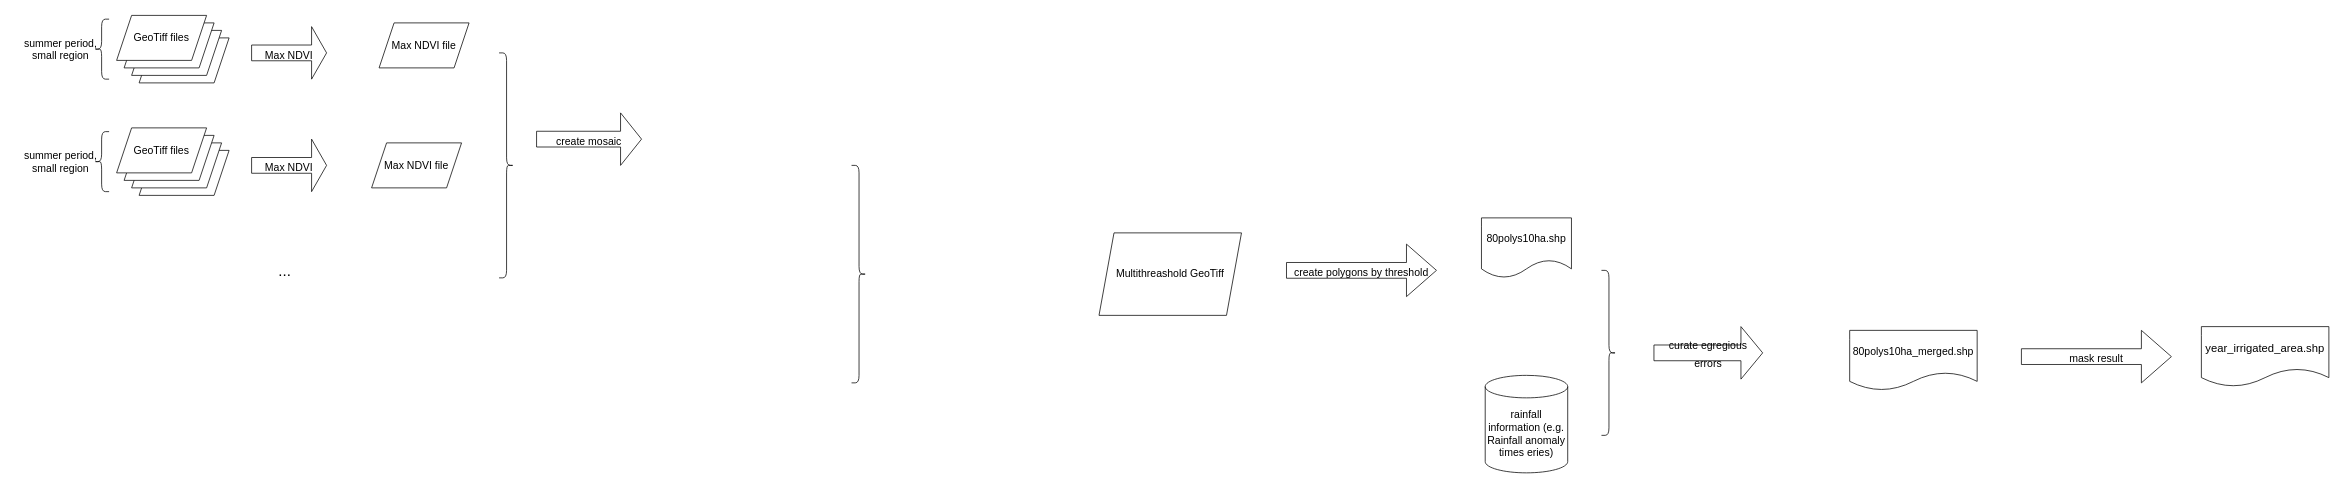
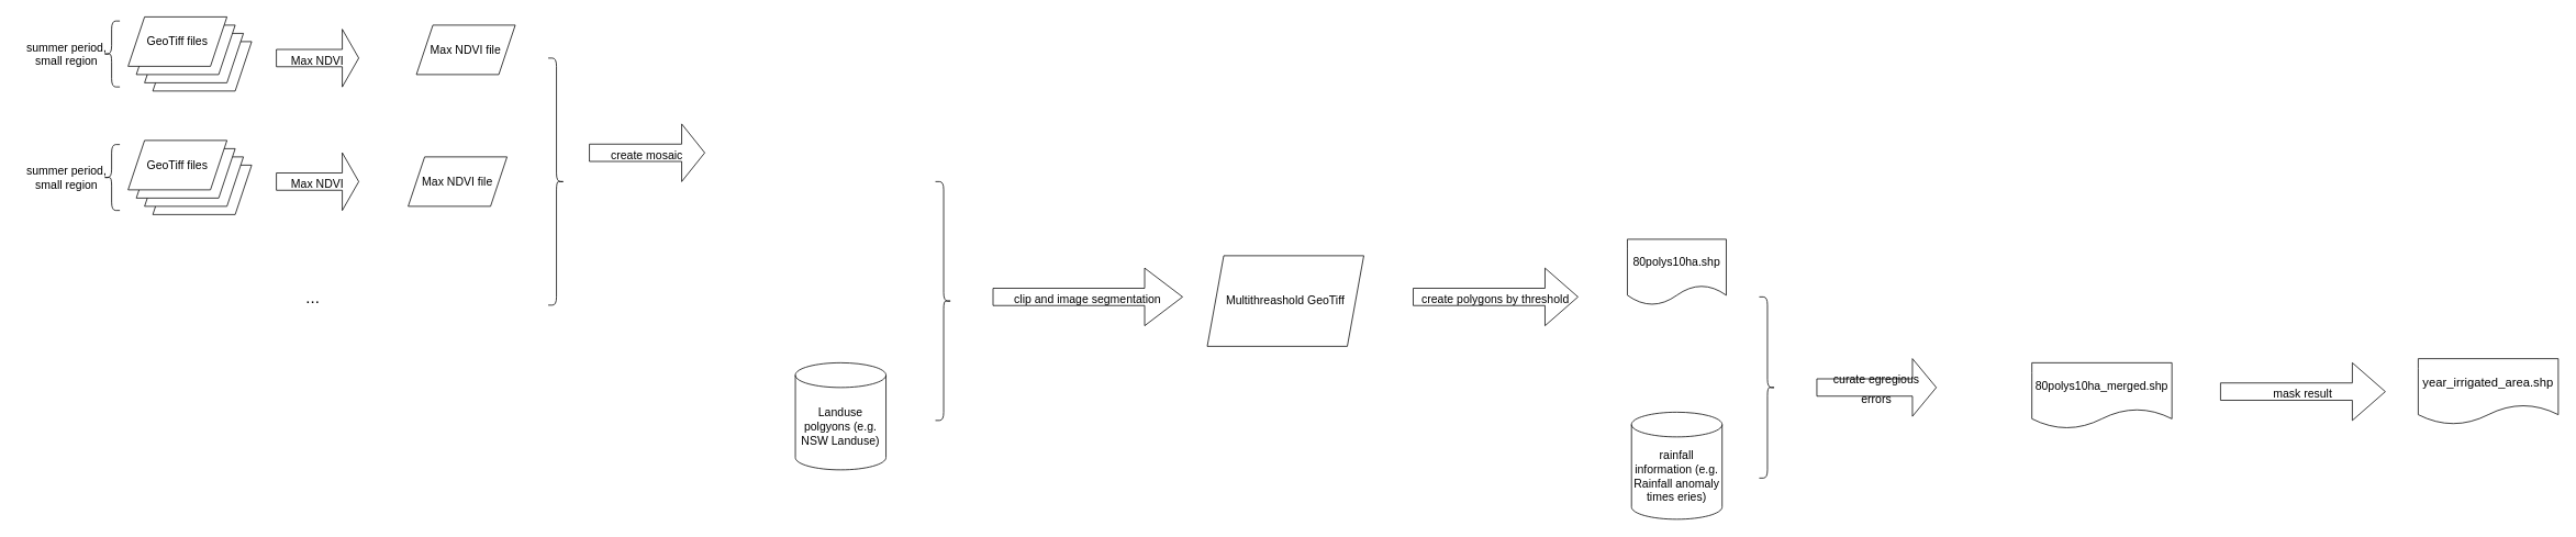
  <mxCell id="0" />
  <mxCell id="1" parent="0" />
  <mxCell id="2" value="" style="shape=parallelogram;perimeter=parallelogramPerimeter;whiteSpace=wrap;html=1;fixedSize=1;" vertex="1" parent="1"><mxGeometry x="185" y="50" width="120" height="60" as="geometry" /></mxCell>
  <mxCell id="3" value="" style="shape=parallelogram;perimeter=parallelogramPerimeter;whiteSpace=wrap;html=1;fixedSize=1;" vertex="1" parent="1"><mxGeometry x="175" y="40" width="120" height="60" as="geometry" /></mxCell>
  <mxCell id="4" value="" style="shape=parallelogram;perimeter=parallelogramPerimeter;whiteSpace=wrap;html=1;fixedSize=1;" vertex="1" parent="1"><mxGeometry x="165" y="30" width="120" height="60" as="geometry" /></mxCell>
  <mxCell id="5" value="&lt;font style=&quot;font-size: 14px;&quot;&gt;GeoTiff files&lt;/font&gt;" style="shape=parallelogram;perimeter=parallelogramPerimeter;whiteSpace=wrap;html=1;fixedSize=1;" vertex="1" parent="1"><mxGeometry x="155" y="20" width="120" height="60" as="geometry" /></mxCell>
  <mxCell id="6" value="" style="shape=curlyBracket;whiteSpace=wrap;html=1;rounded=1;" vertex="1" parent="1"><mxGeometry x="125" y="25" width="20" height="80" as="geometry" /></mxCell>
  <mxCell id="7" value="&lt;font style=&quot;font-size: 14px;&quot;&gt;summer period, &lt;br&gt;small region&lt;/font&gt;" style="text;html=1;align=center;verticalAlign=middle;resizable=0;points=[];autosize=1;strokeColor=none;fillColor=none;" vertex="1" parent="1"><mxGeometry x="20" y="40" width="120" height="50" as="geometry" /></mxCell>
  <mxCell id="8" value="" style="shape=parallelogram;perimeter=parallelogramPerimeter;whiteSpace=wrap;html=1;fixedSize=1;" vertex="1" parent="1"><mxGeometry x="185" y="200" width="120" height="60" as="geometry" /></mxCell>
  <mxCell id="9" value="" style="shape=parallelogram;perimeter=parallelogramPerimeter;whiteSpace=wrap;html=1;fixedSize=1;" vertex="1" parent="1"><mxGeometry x="175" y="190" width="120" height="60" as="geometry" /></mxCell>
  <mxCell id="10" value="" style="shape=parallelogram;perimeter=parallelogramPerimeter;whiteSpace=wrap;html=1;fixedSize=1;" vertex="1" parent="1"><mxGeometry x="165" y="180" width="120" height="60" as="geometry" /></mxCell>
  <mxCell id="11" value="&lt;span style=&quot;font-size: 14px;&quot;&gt;GeoTiff files&lt;/span&gt;" style="shape=parallelogram;perimeter=parallelogramPerimeter;whiteSpace=wrap;html=1;fixedSize=1;" vertex="1" parent="1"><mxGeometry x="155" y="170" width="120" height="60" as="geometry" /></mxCell>
  <mxCell id="12" value="" style="shape=curlyBracket;whiteSpace=wrap;html=1;rounded=1;" vertex="1" parent="1"><mxGeometry x="125" y="175" width="20" height="80" as="geometry" /></mxCell>
  <mxCell id="13" value="&lt;font style=&quot;font-size: 14px;&quot;&gt;summer period, &lt;br&gt;small region&lt;/font&gt;" style="text;html=1;align=center;verticalAlign=middle;resizable=0;points=[];autosize=1;strokeColor=none;fillColor=none;" vertex="1" parent="1"><mxGeometry x="20" y="190" width="120" height="50" as="geometry" /></mxCell>
  <mxCell id="14" value="&lt;font style=&quot;font-size: 20px;&quot;&gt;...&lt;/font&gt;" style="text;html=1;align=center;verticalAlign=middle;resizable=0;points=[];autosize=1;strokeColor=none;fillColor=none;" vertex="1" parent="1"><mxGeometry x="359" y="340" width="40" height="40" as="geometry" /></mxCell>
  <mxCell id="15" value="&lt;font style=&quot;font-size: 14px;&quot;&gt;Max NDVI&lt;/font&gt;" style="shape=singleArrow;whiteSpace=wrap;html=1;fontSize=20;" vertex="1" parent="1"><mxGeometry x="335" y="35" width="100" height="70" as="geometry" /></mxCell>
  <mxCell id="16" value="&lt;font style=&quot;font-size: 14px;&quot;&gt;Max NDVI&lt;/font&gt;" style="shape=singleArrow;whiteSpace=wrap;html=1;fontSize=20;" vertex="1" parent="1"><mxGeometry x="335" y="185" width="100" height="70" as="geometry" /></mxCell>
  <mxCell id="17" value="&lt;font style=&quot;font-size: 14px;&quot;&gt;Max NDVI file&lt;/font&gt;" style="shape=parallelogram;perimeter=parallelogramPerimeter;whiteSpace=wrap;html=1;fixedSize=1;" vertex="1" parent="1"><mxGeometry x="505" y="30" width="120" height="60" as="geometry" /></mxCell>
  <mxCell id="18" value="&lt;font style=&quot;font-size: 14px;&quot;&gt;Max NDVI file&lt;/font&gt;" style="shape=parallelogram;perimeter=parallelogramPerimeter;whiteSpace=wrap;html=1;fixedSize=1;" vertex="1" parent="1"><mxGeometry x="495" y="190" width="120" height="60" as="geometry" /></mxCell>
  <mxCell id="19" value="" style="shape=curlyBracket;whiteSpace=wrap;html=1;rounded=1;flipH=1;fontSize=12;" vertex="1" parent="1"><mxGeometry x="665" y="70" width="20" height="300" as="geometry" /></mxCell>
  <mxCell id="20" value="&lt;font style=&quot;font-size: 14px;&quot;&gt;create mosaic&lt;/font&gt;" style="shape=singleArrow;whiteSpace=wrap;html=1;fontSize=20;" vertex="1" parent="1"><mxGeometry x="715" y="150" width="140" height="70" as="geometry" /></mxCell>
+ <mxCell id="21" value="&lt;font style=&quot;font-size: 14px;&quot;&gt;Landuse polgyons (e.g. NSW Landuse)&lt;/font&gt;" style="shape=cylinder3;whiteSpace=wrap;html=1;boundedLbl=1;backgroundOutline=1;size=15;fontSize=12;" vertex="1" parent="1"><mxGeometry x="965" y="440" width="110" height="130" as="geometry" /></mxCell>
  <mxCell id="22" value="" style="shape=curlyBracket;whiteSpace=wrap;html=1;rounded=1;flipH=1;fontSize=12;" vertex="1" parent="1"><mxGeometry x="1135" y="220" width="20" height="290" as="geometry" /></mxCell>
+ <mxCell id="23" value="&lt;font style=&quot;font-size: 14px;&quot;&gt;clip and image segmentation&lt;/font&gt;" style="shape=singleArrow;whiteSpace=wrap;html=1;fontSize=20;" vertex="1" parent="1"><mxGeometry x="1205" y="325" width="230" height="70" as="geometry" /></mxCell>
  <mxCell id="24" value="&lt;font style=&quot;font-size: 14px;&quot;&gt;Multithreashold GeoTiff&lt;/font&gt;" style="shape=parallelogram;perimeter=parallelogramPerimeter;whiteSpace=wrap;html=1;fixedSize=1;" vertex="1" parent="1"><mxGeometry x="1465" y="310" width="190" height="110" as="geometry" /></mxCell>
  <mxCell id="25" value="&lt;font style=&quot;font-size: 14px;&quot;&gt;create polygons by threshold&lt;/font&gt;" style="shape=singleArrow;whiteSpace=wrap;html=1;fontSize=20;" vertex="1" parent="1"><mxGeometry x="1715" y="325" width="200" height="70" as="geometry" /></mxCell>
  <mxCell id="26" value="&lt;font style=&quot;font-size: 14px;&quot;&gt;80polys10ha.shp&lt;/font&gt;" style="shape=document;whiteSpace=wrap;html=1;boundedLbl=1;fontSize=12;" vertex="1" parent="1"><mxGeometry x="1975" y="290" width="120" height="80" as="geometry" /></mxCell>
  <mxCell id="27" value="&lt;font style=&quot;font-size: 14px;&quot;&gt;rainfall information (e.g. Rainfall anomaly times eries)&lt;/font&gt;" style="shape=cylinder3;whiteSpace=wrap;html=1;boundedLbl=1;backgroundOutline=1;size=15;fontSize=12;" vertex="1" parent="1"><mxGeometry x="1980" y="500" width="110" height="130" as="geometry" /></mxCell>
  <mxCell id="28" value="" style="shape=curlyBracket;whiteSpace=wrap;html=1;rounded=1;flipH=1;fontSize=12;" vertex="1" parent="1"><mxGeometry x="2135" y="360" width="20" height="220" as="geometry" /></mxCell>
  <mxCell id="29" value="&lt;span style=&quot;font-size: 14px;&quot;&gt;curate egregious errors&lt;/span&gt;" style="shape=singleArrow;whiteSpace=wrap;html=1;fontSize=20;" vertex="1" parent="1"><mxGeometry x="2205" y="435" width="145" height="70" as="geometry" /></mxCell>
  <mxCell id="30" value="&lt;font style=&quot;font-size: 14px;&quot;&gt;80polys10ha_merged.shp&lt;/font&gt;" style="shape=document;whiteSpace=wrap;html=1;boundedLbl=1;fontSize=12;" vertex="1" parent="1"><mxGeometry x="2466" y="440" width="170" height="80" as="geometry" /></mxCell>
  <mxCell id="31" value="&lt;font style=&quot;font-size: 14px;&quot;&gt;mask result&lt;/font&gt;" style="shape=singleArrow;whiteSpace=wrap;html=1;fontSize=20;" vertex="1" parent="1"><mxGeometry x="2695" y="440" width="200" height="70" as="geometry" /></mxCell>
  <mxCell id="32" value="&lt;font style=&quot;font-size: 15px;&quot;&gt;year_irrigated_area.shp&lt;/font&gt;" style="shape=document;whiteSpace=wrap;html=1;boundedLbl=1;fontSize=12;" vertex="1" parent="1"><mxGeometry x="2935" y="435" width="170" height="80" as="geometry" /></mxCell>
